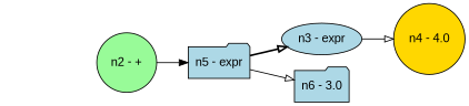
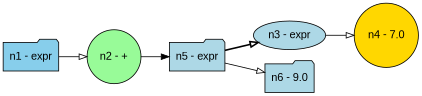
  digraph {
    fontname="Liberation Sans"
    rankdir=LR
    node [fillcolor=lightblue fontname="Liberation Sans" shape=folder style=filled]
    edge [arrowhead=onormal fontname="Liberation Sans" style=solid]
    n1 [fillcolor=palegreen label="n2 - +" shape=circle]
    n2 [label="n5 - expr"]
    n3 [label="n3 - expr" shape=ellipse]
-   n4 [fillcolor=gold label="n4 - 4.0" shape=circle]
-   n5 [label="n6 - 3.0"]
+   n4 [fillcolor=gold label="n4 - 7.0" shape=circle]
+   n5 [label="n6 - 9.0"]
+   n6 [fillcolor=skyblue label="n1 - expr"]
    n1 -> n2 [arrowhead=normal]
    n2 -> n3 [style=bold]
    n2 -> n5
    n3 -> n4
+   n6 -> n1
  }
